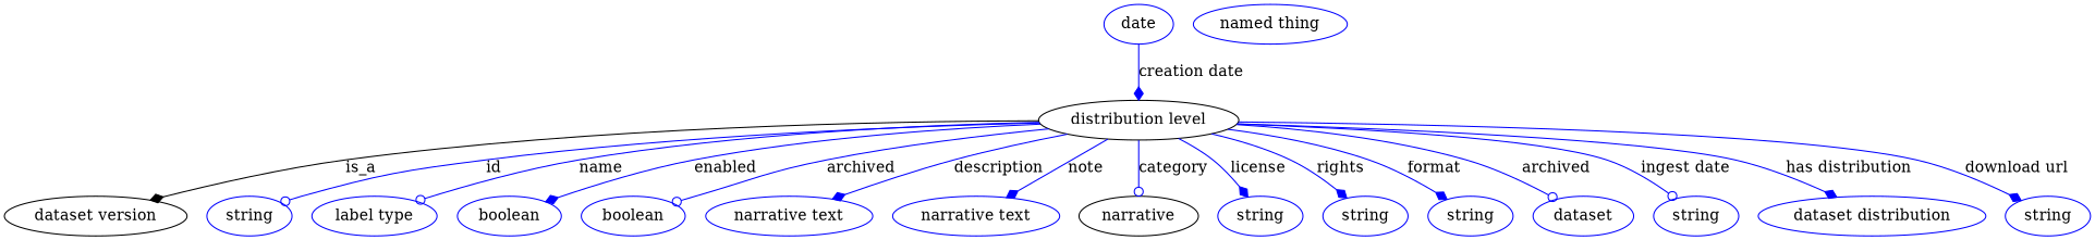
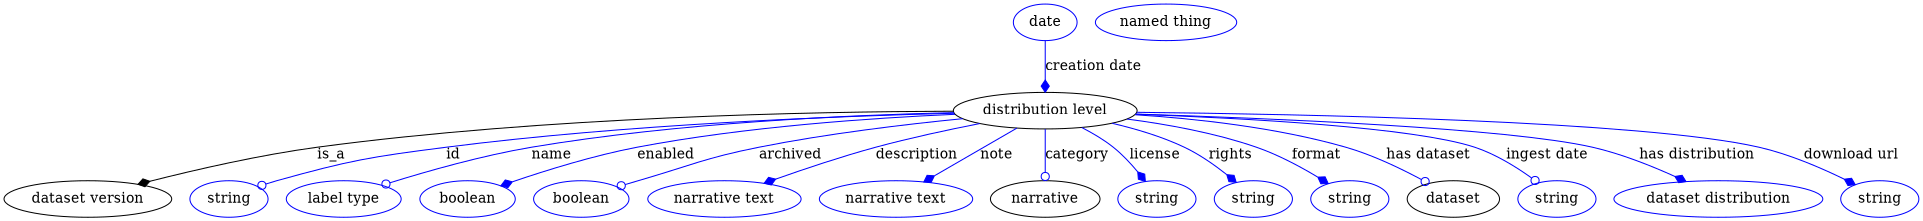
  digraph {
    node [color=blue]
    edge [arrowhead=diamond color=blue style=solid]
    n1 [height=0.5 label="distribution level" width=2.5095 color=""]
    "dataset version" [height=0.5 width=2.2929 color=""]
    n3 [height=0.5 label=string width=1.0652]
    n4 [height=0.5 label="label type" width=1.5707]
    n5 [height=0.5 label=boolean width=1.2999]
    n6 [height=0.5 label=boolean width=1.2999]
    n7 [height=0.5 label="narrative text" width=2.0943]
    n8 [height=0.5 label="narrative text" width=2.0943]
    n9 [height=0.5 label=narrative width=1.4443 color=""]
    n10 [height=0.5 label=string width=1.0652]
    n11 [height=0.5 label=string width=1.0652]
    n12 [height=0.5 label=string width=1.0652]
-   n13 [height=0.5 label=dataset width=1.2638]
+   n13 [color=black height=0.5 label=dataset width=1.2638]
    n14 [height=0.5 label=string width=1.0652]
    n15 [height=0.5 label="dataset distribution" width=2.8525]
    n16 [height=0.5 label=string width=1.0652]
    n17 [height=0.5 label=date width=0.86659]
    n18 [height=0.5 label="named thing" width=1.9318]
    n1 -> "dataset version" [label=is_a color="" style=""]
    n1 -> n3 [arrowhead=odot label=id]
    n1 -> n4 [arrowhead=odot label=name]
    n1 -> n5 [label=enabled]
    n1 -> n6 [arrowhead=odot label=archived]
    n1 -> n7 [label=description]
    n1 -> n8 [label=note]
    n1 -> n9 [arrowhead=odot label=category]
    n1 -> n10 [label=license]
    n1 -> n11 [label=rights]
    n1 -> n12 [label=format]
-   n1 -> n13 [arrowhead=odot label=archived]
+   n1 -> n13 [arrowhead=odot label="has dataset"]
    n1 -> n14 [arrowhead=odot label="ingest date"]
    n1 -> n15 [label="has distribution"]
    n1 -> n16 [label="download url"]
    n17 -> n1 [label="creation date"]
  }
